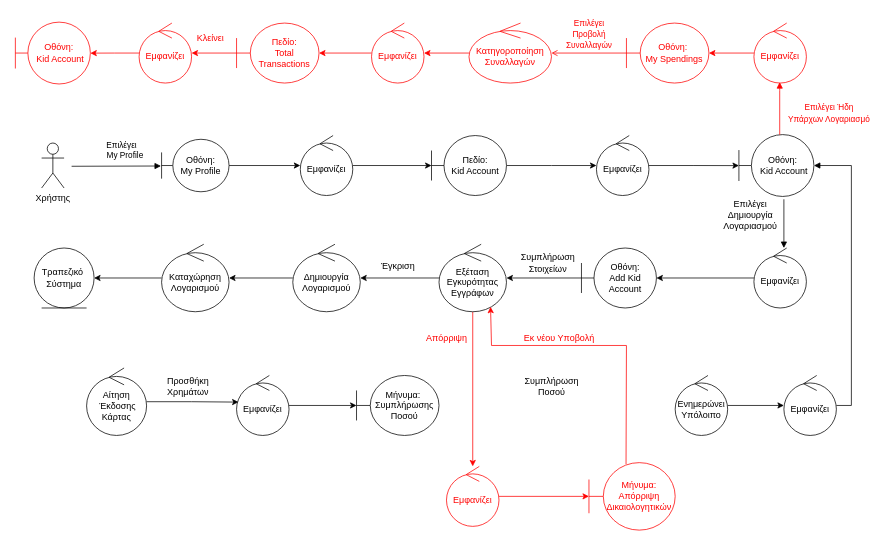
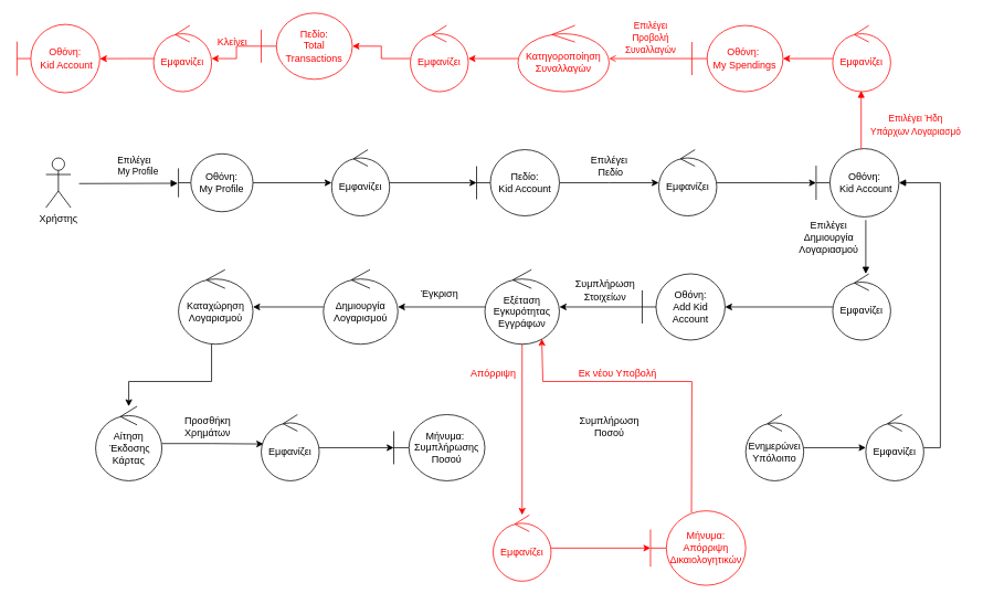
  <mxCell id="0" />
  <mxCell id="1" parent="0" />
  <mxCell id="2" value="" style="edgeStyle=orthogonalEdgeStyle;rounded=0;orthogonalLoop=1;jettySize=auto;html=1;fontColor=#000000;strokeColor=#000000;" edge="1" parent="1" source="3" target="53"><mxGeometry relative="1" as="geometry" /></mxCell>
  <mxCell id="3" value="Οθόνη:&lt;br&gt;My Profile" style="shape=umlBoundary;whiteSpace=wrap;html=1;" parent="1" vertex="1"><mxGeometry x="215" y="185" width="90" height="70" as="geometry" /></mxCell>
  <mxCell id="4" value="Επιλέγει&amp;nbsp;&lt;br&gt;&amp;nbsp; My Profile" style="html=1;verticalAlign=bottom;endArrow=block;rounded=0;entryX=-0.009;entryY=0.509;entryDx=0;entryDy=0;entryPerimeter=0;" parent="1" target="3" edge="1"><mxGeometry x="0.136" y="6" width="80" relative="1" as="geometry"><mxPoint y="221" as="sourcePoint" x="95" /><mxPoint x="175" y="219.5" as="targetPoint" /><Array as="points"><mxPoint y="221" x="95" /></Array><mxPoint as="offset" /></mxGeometry></mxCell>
  <mxCell id="5" value="Χρήστης" style="shape=umlActor;verticalLabelPosition=bottom;verticalAlign=top;html=1;outlineConnect=0;fillColor=#FFFFFF;" parent="1" vertex="1"><mxGeometry x="55" y="190" width="30" height="60" as="geometry" /></mxCell>
  <mxCell id="6" value="" style="edgeStyle=orthogonalEdgeStyle;rounded=0;orthogonalLoop=1;jettySize=auto;html=1;fontColor=#000000;strokeColor=#000000;" edge="1" parent="1" source="7"><mxGeometry relative="1" as="geometry"><mxPoint x="795" y="220" as="targetPoint" /></mxGeometry></mxCell>
  <mxCell id="7" value="Πεδίο:&lt;br&gt;Kid Account" style="shape=umlBoundary;whiteSpace=wrap;html=1;" parent="1" vertex="1"><mxGeometry x="575" y="180" width="100" height="80" as="geometry" /></mxCell>
+ <mxCell id="8" value="Επιλέγει&lt;br&gt;&amp;nbsp;Πεδίο" style="text;html=1;align=center;verticalAlign=middle;resizable=0;points=[];autosize=1;strokeColor=none;fillColor=none;" parent="1" vertex="1"><mxGeometry x="705" y="185" width="60" height="30" as="geometry" /></mxCell>
  <mxCell id="9" value="" style="edgeStyle=orthogonalEdgeStyle;rounded=0;orthogonalLoop=1;jettySize=auto;html=1;fontColor=#000000;strokeColor=#000000;" edge="1" parent="1" source="10" target="11"><mxGeometry relative="1" as="geometry" /></mxCell>
  <mxCell id="10" value="Εμφανίζει" style="ellipse;shape=umlControl;whiteSpace=wrap;html=1;" parent="1" vertex="1"><mxGeometry x="795" y="180" width="70" height="80" as="geometry" /></mxCell>
  <mxCell id="11" value="Οθόνη:&lt;br&gt;&amp;nbsp;Kid Account" style="shape=umlBoundary;whiteSpace=wrap;html=1;" parent="1" vertex="1"><mxGeometry x="985" y="178.75" width="100" height="82.5" as="geometry" /></mxCell>
  <mxCell id="12" value="Επιλέγει &lt;br&gt;Δημιουργία &lt;br&gt;Λογαριασμού" style="text;html=1;align=center;verticalAlign=middle;resizable=0;points=[];autosize=1;strokeColor=none;fillColor=none;" parent="1" vertex="1"><mxGeometry x="955" y="261.25" width="90" height="50" as="geometry" /></mxCell>
  <mxCell id="13" value="" style="edgeStyle=orthogonalEdgeStyle;rounded=0;orthogonalLoop=1;jettySize=auto;html=1;fontColor=#000000;strokeColor=#000000;" edge="1" parent="1" source="14" target="17"><mxGeometry relative="1" as="geometry" /></mxCell>
  <mxCell id="14" value="Εμφανίζει" style="ellipse;shape=umlControl;whiteSpace=wrap;html=1;" parent="1" vertex="1"><mxGeometry x="1005" y="330" width="70" height="80" as="geometry" /></mxCell>
  <mxCell id="15" value="" style="html=1;verticalAlign=bottom;endArrow=block;rounded=0;" parent="1" edge="1"><mxGeometry width="80" relative="1" as="geometry"><mxPoint x="1045" y="265" as="sourcePoint" /><mxPoint x="1045" y="330" as="targetPoint" /></mxGeometry></mxCell>
  <mxCell id="16" value="" style="edgeStyle=orthogonalEdgeStyle;rounded=0;orthogonalLoop=1;jettySize=auto;html=1;fontColor=#000000;strokeColor=#000000;entryX=1;entryY=0.5;entryDx=0;entryDy=0;entryPerimeter=0;" edge="1" parent="1" source="17" target="20"><mxGeometry relative="1" as="geometry" /></mxCell>
  <mxCell id="17" value="Οθόνη:&lt;br&gt;Add Kid&lt;br&gt;Account" style="shape=umlBoundary;whiteSpace=wrap;html=1;" parent="1" vertex="1"><mxGeometry x="775" y="330" width="100" height="80" as="geometry" /></mxCell>
  <mxCell id="18" value="" style="edgeStyle=orthogonalEdgeStyle;rounded=0;orthogonalLoop=1;jettySize=auto;html=1;fontColor=#000000;strokeColor=#000000;" edge="1" parent="1" source="20" target="22"><mxGeometry relative="1" as="geometry" /></mxCell>
  <mxCell id="19" value="" style="edgeStyle=orthogonalEdgeStyle;rounded=0;orthogonalLoop=1;jettySize=auto;html=1;fontColor=#000000;strokeColor=#FF0000;" edge="1" parent="1" source="20" target="60"><mxGeometry relative="1" as="geometry" /></mxCell>
  <mxCell id="20" value="Εξέταση Εγκυρότητας Εγγράφων" style="ellipse;shape=umlControl;whiteSpace=wrap;html=1;" parent="1" vertex="1"><mxGeometry x="585" y="325" width="90" height="90" as="geometry" /></mxCell>
  <mxCell id="21" value="" style="edgeStyle=orthogonalEdgeStyle;rounded=0;orthogonalLoop=1;jettySize=auto;html=1;fontColor=#000000;strokeColor=#000000;" edge="1" parent="1" source="22" target="25"><mxGeometry relative="1" as="geometry" /></mxCell>
  <mxCell id="22" value="Δημιουργία&lt;br&gt;Λογαρισμού" style="ellipse;shape=umlControl;whiteSpace=wrap;html=1;" parent="1" vertex="1"><mxGeometry x="390" y="325" width="90" height="90" as="geometry" /></mxCell>
- <mxCell id="23" value="" style="edgeStyle=orthogonalEdgeStyle;rounded=0;orthogonalLoop=1;jettySize=auto;html=1;fontColor=#000000;strokeColor=#000000;" edge="1" parent="1" source="25" target="26"><mxGeometry relative="1" as="geometry" /></mxCell>
+ <mxCell id="24" value="" style="edgeStyle=orthogonalEdgeStyle;rounded=0;orthogonalLoop=1;jettySize=auto;html=1;fontColor=#000000;strokeColor=#000000;" edge="1" parent="1" source="25" target="28"><mxGeometry relative="1" as="geometry"><Array as="points"><mxPoint x="255" y="460" /><mxPoint x="155" y="460" /></Array></mxGeometry></mxCell>
  <mxCell id="25" value="Καταχώρηση&lt;br&gt;Λογαρισμού" style="ellipse;shape=umlControl;whiteSpace=wrap;html=1;" parent="1" vertex="1"><mxGeometry x="215" y="325" width="90" height="90" as="geometry" /></mxCell>
- <mxCell id="26" value="Τραπεζικό&amp;nbsp;&lt;br&gt;Σύστημα" style="ellipse;shape=umlEntity;whiteSpace=wrap;html=1;" parent="1" vertex="1"><mxGeometry x="45" y="330" width="80" height="80" as="geometry" /></mxCell>
  <mxCell id="27" value="" style="edgeStyle=orthogonalEdgeStyle;rounded=0;orthogonalLoop=1;jettySize=auto;html=1;fontColor=#000000;strokeColor=#000000;entryX=0.038;entryY=0.444;entryDx=0;entryDy=0;entryPerimeter=0;" edge="1" parent="1" source="28" target="49"><mxGeometry relative="1" as="geometry" /></mxCell>
  <mxCell id="28" value="Αίτηση&lt;br&gt;&amp;nbsp;Έκδοσης&lt;br&gt;Κάρτας" style="ellipse;shape=umlControl;whiteSpace=wrap;html=1;" parent="1" vertex="1"><mxGeometry x="115" y="490" width="80" height="90" as="geometry" /></mxCell>
  <mxCell id="29" value="Εμφανίζει" style="ellipse;shape=umlControl;whiteSpace=wrap;html=1;" parent="1" vertex="1"><mxGeometry x="1045" y="500" width="70" height="80" as="geometry" /></mxCell>
  <mxCell id="30" value="" style="html=1;verticalAlign=bottom;endArrow=block;rounded=0;" parent="1" edge="1" source="29"><mxGeometry width="80" relative="1" as="geometry"><mxPoint x="550" y="640" as="sourcePoint" /><mxPoint x="1085" y="220" as="targetPoint" /><Array as="points"><mxPoint x="1135" y="540" /><mxPoint x="1135" y="430" /><mxPoint x="1135" y="220" /></Array></mxGeometry></mxCell>
  <mxCell id="31" value="" style="edgeStyle=orthogonalEdgeStyle;rounded=0;orthogonalLoop=1;jettySize=auto;html=1;fontColor=#000000;strokeColor=#FF0000;" edge="1" parent="1" source="32" target="35"><mxGeometry relative="1" as="geometry" /></mxCell>
  <mxCell id="32" value="&lt;font color=&quot;#ff0000&quot;&gt;Εμφανίζει&lt;/font&gt;" style="ellipse;shape=umlControl;whiteSpace=wrap;html=1;strokeColor=#FF0000;" parent="1" vertex="1"><mxGeometry x="1005" y="30" width="70" height="80" as="geometry" /></mxCell>
  <mxCell id="33" value="" style="html=1;verticalAlign=bottom;endArrow=block;rounded=0;fontColor=#FF0000;strokeColor=#FF0000;" parent="1" edge="1"><mxGeometry width="80" relative="1" as="geometry"><mxPoint x="1039.41" y="178.75" as="sourcePoint" /><mxPoint x="1039.41" y="108.75" as="targetPoint" /><Array as="points"><mxPoint x="1039.41" y="119.75" /></Array></mxGeometry></mxCell>
  <mxCell id="34" value="" style="edgeStyle=orthogonalEdgeStyle;rounded=0;orthogonalLoop=1;jettySize=auto;html=1;fontColor=#FF0000;strokeColor=#FF0000;endArrow=open;" parent="1" source="35" target="37" edge="1"><mxGeometry relative="1" as="geometry" /></mxCell>
  <mxCell id="35" value="Οθόνη:&amp;nbsp;&lt;br&gt;My Spendings" style="shape=umlBoundary;whiteSpace=wrap;html=1;fontColor=#FF0000;strokeColor=#FF0000;" parent="1" vertex="1"><mxGeometry x="835" y="30" width="110" height="80" as="geometry" /></mxCell>
  <mxCell id="36" value="" style="edgeStyle=orthogonalEdgeStyle;rounded=0;orthogonalLoop=1;jettySize=auto;html=1;fontColor=#FF0000;strokeColor=#FF0000;" parent="1" source="37" target="39" edge="1"><mxGeometry relative="1" as="geometry" /></mxCell>
  <mxCell id="37" value="&lt;font color=&quot;#ff0000&quot;&gt;Κατηγοροποίηση&lt;br&gt;Συναλλαγών&lt;br&gt;&lt;/font&gt;" style="ellipse;shape=umlControl;whiteSpace=wrap;html=1;strokeColor=#FF0000;" parent="1" vertex="1"><mxGeometry x="625" y="30" width="110" height="80" as="geometry" /></mxCell>
  <mxCell id="38" value="" style="edgeStyle=orthogonalEdgeStyle;rounded=0;orthogonalLoop=1;jettySize=auto;html=1;fontColor=#FF0000;strokeColor=#FF0000;" parent="1" source="39" target="41" edge="1"><mxGeometry relative="1" as="geometry" /></mxCell>
  <mxCell id="39" value="&lt;font color=&quot;#ff0000&quot;&gt;Εμφανίζει&lt;/font&gt;" style="ellipse;shape=umlControl;whiteSpace=wrap;html=1;strokeColor=#FF0000;" parent="1" vertex="1"><mxGeometry x="495" y="30" width="70" height="80" as="geometry" /></mxCell>
  <mxCell id="40" value="" style="edgeStyle=orthogonalEdgeStyle;rounded=0;orthogonalLoop=1;jettySize=auto;html=1;fontColor=#FF0000;strokeColor=#FF0000;" parent="1" source="41" target="43" edge="1"><mxGeometry relative="1" as="geometry" /></mxCell>
- <mxCell id="41" value="Πεδίο: &lt;br&gt;Total&lt;br&gt;Transactions" style="shape=umlBoundary;whiteSpace=wrap;html=1;fontColor=#FF0000;strokeColor=#FF0000;" parent="1" vertex="1"><mxGeometry x="315" y="30" width="110" height="80" as="geometry" /></mxCell>
+ <mxCell id="41" value="Πεδίο: &lt;br&gt;Total&lt;br&gt;Transactions" style="shape=umlBoundary;whiteSpace=wrap;html=1;fontColor=#FF0000;strokeColor=#FF0000;" parent="1" vertex="1"><mxGeometry x="315" y="15" width="110" height="80" as="geometry" /></mxCell>
  <mxCell id="42" value="" style="edgeStyle=orthogonalEdgeStyle;rounded=0;orthogonalLoop=1;jettySize=auto;html=1;fontColor=#FF0000;strokeColor=#FF0000;" edge="1" parent="1" source="43" target="56"><mxGeometry relative="1" as="geometry" /></mxCell>
  <mxCell id="43" value="&lt;font color=&quot;#ff0000&quot;&gt;Εμφανίζει&lt;/font&gt;" style="ellipse;shape=umlControl;whiteSpace=wrap;html=1;strokeColor=#FF0000;" parent="1" vertex="1"><mxGeometry x="185" y="30" width="70" height="80" as="geometry" /></mxCell>
  <mxCell id="44" value="&lt;font color=&quot;#000000&quot;&gt;Μήνυμα:&amp;nbsp;&lt;br&gt;Συμπλήρωσης Ποσού&lt;/font&gt;" style="shape=umlBoundary;whiteSpace=wrap;html=1;fontColor=#FF0000;strokeColor=#000000;" parent="1" vertex="1"><mxGeometry x="475" y="500" width="110" height="80" as="geometry" /></mxCell>
  <mxCell id="45" value="" style="edgeStyle=orthogonalEdgeStyle;rounded=0;orthogonalLoop=1;jettySize=auto;html=1;fontColor=#000000;strokeColor=#000000;" edge="1" parent="1" source="46" target="29"><mxGeometry relative="1" as="geometry" /></mxCell>
  <mxCell id="46" value="Ενημερώνει Υπόλοιπο" style="ellipse;shape=umlControl;whiteSpace=wrap;html=1;strokeColor=#000000;" parent="1" vertex="1"><mxGeometry x="900" y="500" width="70" height="80" as="geometry" /></mxCell>
  <mxCell id="47" value="&lt;font color=&quot;#000000&quot;&gt;Συμπλήρωση &lt;br&gt;Στοιχείων&lt;/font&gt;" style="text;html=1;align=center;verticalAlign=middle;resizable=0;points=[];autosize=1;strokeColor=none;fillColor=none;fontColor=#FF0000;" vertex="1" parent="1"><mxGeometry x="685" y="335" width="90" height="30" as="geometry" /></mxCell>
  <mxCell id="48" value="" style="edgeStyle=orthogonalEdgeStyle;rounded=0;orthogonalLoop=1;jettySize=auto;html=1;fontColor=#000000;strokeColor=#000000;" edge="1" parent="1" source="49" target="44"><mxGeometry relative="1" as="geometry" /></mxCell>
  <mxCell id="49" value="Εμφανίζει" style="ellipse;shape=umlControl;whiteSpace=wrap;html=1;" vertex="1" parent="1"><mxGeometry x="315" y="500" width="70" height="80" as="geometry" /></mxCell>
  <mxCell id="50" value="Προσθήκη &lt;br&gt;Χρημάτων" style="text;html=1;align=center;verticalAlign=middle;resizable=0;points=[];autosize=1;strokeColor=none;fillColor=none;fontColor=#000000;" vertex="1" parent="1"><mxGeometry x="215" y="500" width="70" height="30" as="geometry" /></mxCell>
  <mxCell id="51" value="Συμπλήρωση &lt;br&gt;Ποσού" style="text;html=1;align=center;verticalAlign=middle;resizable=0;points=[];autosize=1;strokeColor=none;fillColor=none;fontColor=#000000;" vertex="1" parent="1"><mxGeometry x="690" y="500" width="90" height="30" as="geometry" /></mxCell>
  <mxCell id="52" value="" style="edgeStyle=orthogonalEdgeStyle;rounded=0;orthogonalLoop=1;jettySize=auto;html=1;fontColor=#000000;strokeColor=#000000;" edge="1" parent="1" source="53" target="7"><mxGeometry relative="1" as="geometry" /></mxCell>
  <mxCell id="53" value="Εμφανίζει" style="ellipse;shape=umlControl;whiteSpace=wrap;html=1;" parent="1" vertex="1"><mxGeometry x="400" y="180" width="70" height="80" as="geometry" /></mxCell>
  <mxCell id="54" value="&lt;span style=&quot;color: rgb(255, 0, 0); font-size: 11px;&quot;&gt;Επιλέγει &lt;br&gt;Προβολή &lt;br&gt;Συναλλαγών&lt;/span&gt;" style="text;html=1;align=center;verticalAlign=middle;resizable=0;points=[];autosize=1;strokeColor=none;fillColor=none;fontColor=#000000;" vertex="1" parent="1"><mxGeometry x="745" y="20" width="80" height="50" as="geometry" /></mxCell>
  <mxCell id="55" value="&lt;font color=&quot;#ff0000&quot;&gt;Κλείνει&lt;/font&gt;" style="text;html=1;align=center;verticalAlign=middle;resizable=0;points=[];autosize=1;strokeColor=none;fillColor=none;fontColor=#000000;" vertex="1" parent="1"><mxGeometry x="255" y="40" width="50" height="20" as="geometry" /></mxCell>
  <mxCell id="56" value="&lt;font color=&quot;#ff0000&quot;&gt;Οθόνη:&lt;br&gt;&amp;nbsp;Kid Account&lt;/font&gt;" style="shape=umlBoundary;whiteSpace=wrap;html=1;strokeColor=#FF0000;" vertex="1" parent="1"><mxGeometry x="20" y="28.75" width="100" height="82.5" as="geometry" /></mxCell>
  <mxCell id="57" value="&lt;span style=&quot;font-size: 11px;&quot;&gt;Επιλέγει Ήδη &lt;br&gt;Υπάρχων Λογαριασμό&lt;/span&gt;" style="text;html=1;align=center;verticalAlign=middle;resizable=0;points=[];autosize=1;strokeColor=none;fillColor=none;fontColor=#FF0000;" vertex="1" parent="1"><mxGeometry x="1045" y="130" width="120" height="40" as="geometry" /></mxCell>
  <mxCell id="58" value="&lt;font color=&quot;#000000&quot;&gt;Έγκριση&lt;/font&gt;" style="text;html=1;align=center;verticalAlign=middle;resizable=0;points=[];autosize=1;strokeColor=none;fillColor=none;fontColor=#FF0000;" vertex="1" parent="1"><mxGeometry x="500" y="345" width="60" height="20" as="geometry" /></mxCell>
  <mxCell id="59" value="" style="edgeStyle=orthogonalEdgeStyle;rounded=0;orthogonalLoop=1;jettySize=auto;html=1;fontColor=#000000;strokeColor=#FF0000;" edge="1" parent="1" source="60" target="61"><mxGeometry relative="1" as="geometry" /></mxCell>
  <mxCell id="60" value="&lt;font color=&quot;#ff0000&quot;&gt;Εμφανίζει&lt;/font&gt;" style="ellipse;shape=umlControl;whiteSpace=wrap;html=1;strokeColor=#FF0000;" vertex="1" parent="1"><mxGeometry x="595" y="621.25" width="70" height="80" as="geometry" /></mxCell>
  <mxCell id="61" value="&lt;font color=&quot;#ff0000&quot;&gt;Μήνυμα: Απόρριψη Δικαιολογητικών&lt;/font&gt;" style="shape=umlBoundary;whiteSpace=wrap;html=1;strokeColor=#FF0000;" vertex="1" parent="1"><mxGeometry x="785" y="616.25" width="115" height="90" as="geometry" /></mxCell>
  <mxCell id="62" value="&lt;font color=&quot;#ff0000&quot;&gt;Απόρριψη&lt;/font&gt;" style="text;html=1;align=center;verticalAlign=middle;resizable=0;points=[];autosize=1;strokeColor=none;fillColor=none;fontColor=#000000;" vertex="1" parent="1"><mxGeometry x="560" y="440" width="70" height="20" as="geometry" /></mxCell>
  <mxCell id="63" value="" style="endArrow=classic;html=1;rounded=0;fontColor=#FF0000;strokeColor=#FF0000;entryX=0.764;entryY=0.927;entryDx=0;entryDy=0;entryPerimeter=0;exitX=0.43;exitY=0.023;exitDx=0;exitDy=0;exitPerimeter=0;" edge="1" parent="1" source="61" target="20"><mxGeometry width="50" height="50" relative="1" as="geometry"><mxPoint x="825" y="610" as="sourcePoint" /><mxPoint x="495" y="390" as="targetPoint" /><Array as="points"><mxPoint x="835" y="460" /><mxPoint x="655" y="460" /></Array></mxGeometry></mxCell>
  <mxCell id="64" value="Εκ νέου Υποβολή" style="text;html=1;align=center;verticalAlign=middle;resizable=0;points=[];autosize=1;strokeColor=none;fillColor=none;fontColor=#FF0000;" vertex="1" parent="1"><mxGeometry x="690" y="440" width="110" height="20" as="geometry" /></mxCell>
